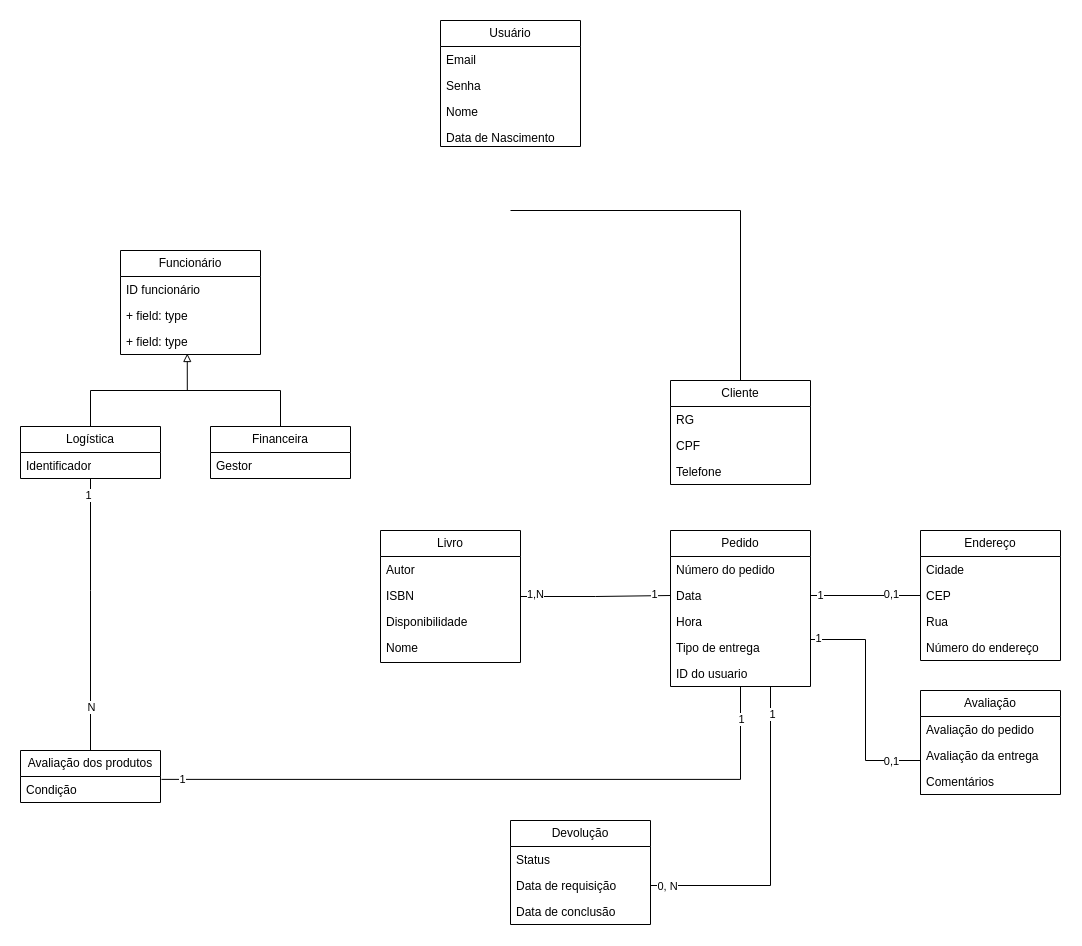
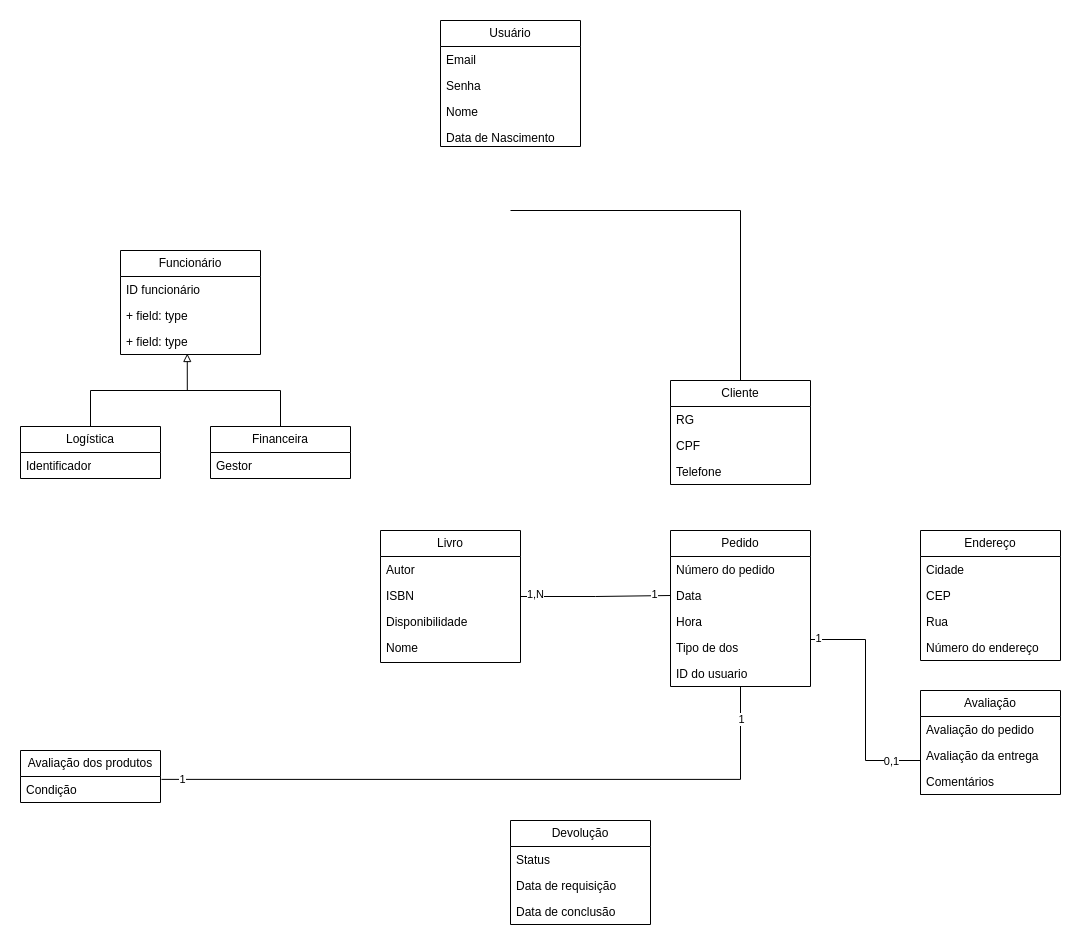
  <mxCell id="0" />
  <mxCell id="1" parent="0" />
  <mxCell id="2" value="Usuário" style="swimlane;fontStyle=0;childLayout=stackLayout;horizontal=1;startSize=26;fillColor=none;horizontalStack=0;resizeParent=1;resizeParentMax=0;resizeLast=0;collapsible=1;marginBottom=0;whiteSpace=wrap;html=1;" vertex="1" parent="1"><mxGeometry x="440" y="20" width="140" height="126" as="geometry" /></mxCell>
  <mxCell id="3" value="Email" style="text;strokeColor=none;fillColor=none;align=left;verticalAlign=top;spacingLeft=4;spacingRight=4;overflow=hidden;rotatable=0;points=[[0,0.5],[1,0.5]];portConstraint=eastwest;whiteSpace=wrap;html=1;" vertex="1" parent="2"><mxGeometry y="26" width="140" height="26" as="geometry" /></mxCell>
  <mxCell id="4" value="Senha&lt;div&gt;&lt;br&gt;&lt;/div&gt;" style="text;strokeColor=none;fillColor=none;align=left;verticalAlign=top;spacingLeft=4;spacingRight=4;overflow=hidden;rotatable=0;points=[[0,0.5],[1,0.5]];portConstraint=eastwest;whiteSpace=wrap;html=1;" vertex="1" parent="2"><mxGeometry y="52" width="140" height="26" as="geometry" /></mxCell>
  <mxCell id="5" value="Nome" style="text;strokeColor=none;fillColor=none;align=left;verticalAlign=top;spacingLeft=4;spacingRight=4;overflow=hidden;rotatable=0;points=[[0,0.5],[1,0.5]];portConstraint=eastwest;whiteSpace=wrap;html=1;" vertex="1" parent="2"><mxGeometry y="78" width="140" height="26" as="geometry" /></mxCell>
  <mxCell id="6" value="Data de Nascimento&amp;nbsp;" style="text;strokeColor=none;fillColor=none;align=left;verticalAlign=top;spacingLeft=4;spacingRight=4;overflow=hidden;rotatable=0;points=[[0,0.5],[1,0.5]];portConstraint=eastwest;whiteSpace=wrap;html=1;" vertex="1" parent="2"><mxGeometry y="104" width="140" height="22" as="geometry" /></mxCell>
  <mxCell id="7" value="Pedido" style="swimlane;fontStyle=0;childLayout=stackLayout;horizontal=1;startSize=26;fillColor=none;horizontalStack=0;resizeParent=1;resizeParentMax=0;resizeLast=0;collapsible=1;marginBottom=0;whiteSpace=wrap;html=1;" vertex="1" parent="1"><mxGeometry x="670" y="530" width="140" height="156" as="geometry" /></mxCell>
  <mxCell id="8" value="Número do pedido" style="text;strokeColor=none;fillColor=none;align=left;verticalAlign=top;spacingLeft=4;spacingRight=4;overflow=hidden;rotatable=0;points=[[0,0.5],[1,0.5]];portConstraint=eastwest;whiteSpace=wrap;html=1;" vertex="1" parent="7"><mxGeometry y="26" width="140" height="26" as="geometry" /></mxCell>
  <mxCell id="9" value="Data&amp;nbsp;" style="text;strokeColor=none;fillColor=none;align=left;verticalAlign=top;spacingLeft=4;spacingRight=4;overflow=hidden;rotatable=0;points=[[0,0.5],[1,0.5]];portConstraint=eastwest;whiteSpace=wrap;html=1;" vertex="1" parent="7"><mxGeometry y="52" width="140" height="26" as="geometry" /></mxCell>
  <mxCell id="10" value="Hora" style="text;strokeColor=none;fillColor=none;align=left;verticalAlign=top;spacingLeft=4;spacingRight=4;overflow=hidden;rotatable=0;points=[[0,0.5],[1,0.5]];portConstraint=eastwest;whiteSpace=wrap;html=1;" vertex="1" parent="7"><mxGeometry y="78" width="140" height="26" as="geometry" /></mxCell>
- <mxCell id="11" value="Tipo de entrega" style="text;strokeColor=none;fillColor=none;align=left;verticalAlign=top;spacingLeft=4;spacingRight=4;overflow=hidden;rotatable=0;points=[[0,0.5],[1,0.5]];portConstraint=eastwest;whiteSpace=wrap;html=1;" vertex="1" parent="7"><mxGeometry y="104" width="140" height="26" as="geometry" /></mxCell>
+ <mxCell id="11" value="Tipo de dos" style="text;strokeColor=none;fillColor=none;align=left;verticalAlign=top;spacingLeft=4;spacingRight=4;overflow=hidden;rotatable=0;points=[[0,0.5],[1,0.5]];portConstraint=eastwest;whiteSpace=wrap;html=1;" vertex="1" parent="7"><mxGeometry y="104" width="140" height="26" as="geometry" /></mxCell>
  <mxCell id="12" value="ID do usuario" style="text;strokeColor=none;fillColor=none;align=left;verticalAlign=top;spacingLeft=4;spacingRight=4;overflow=hidden;rotatable=0;points=[[0,0.5],[1,0.5]];portConstraint=eastwest;whiteSpace=wrap;html=1;" vertex="1" parent="7"><mxGeometry y="130" width="140" height="26" as="geometry" /></mxCell>
  <mxCell id="13" value="Endereço" style="swimlane;fontStyle=0;childLayout=stackLayout;horizontal=1;startSize=26;fillColor=none;horizontalStack=0;resizeParent=1;resizeParentMax=0;resizeLast=0;collapsible=1;marginBottom=0;whiteSpace=wrap;html=1;" vertex="1" parent="1"><mxGeometry x="920" y="530" width="140" height="130" as="geometry" /></mxCell>
  <mxCell id="14" value="Cidade" style="text;strokeColor=none;fillColor=none;align=left;verticalAlign=top;spacingLeft=4;spacingRight=4;overflow=hidden;rotatable=0;points=[[0,0.5],[1,0.5]];portConstraint=eastwest;whiteSpace=wrap;html=1;" vertex="1" parent="13"><mxGeometry y="26" width="140" height="26" as="geometry" /></mxCell>
  <mxCell id="15" value="CEP" style="text;strokeColor=none;fillColor=none;align=left;verticalAlign=top;spacingLeft=4;spacingRight=4;overflow=hidden;rotatable=0;points=[[0,0.5],[1,0.5]];portConstraint=eastwest;whiteSpace=wrap;html=1;" vertex="1" parent="13"><mxGeometry y="52" width="140" height="26" as="geometry" /></mxCell>
  <mxCell id="16" value="Rua" style="text;strokeColor=none;fillColor=none;align=left;verticalAlign=top;spacingLeft=4;spacingRight=4;overflow=hidden;rotatable=0;points=[[0,0.5],[1,0.5]];portConstraint=eastwest;whiteSpace=wrap;html=1;" vertex="1" parent="13"><mxGeometry y="78" width="140" height="26" as="geometry" /></mxCell>
  <mxCell id="17" value="Número do endereço" style="text;strokeColor=none;fillColor=none;align=left;verticalAlign=top;spacingLeft=4;spacingRight=4;overflow=hidden;rotatable=0;points=[[0,0.5],[1,0.5]];portConstraint=eastwest;whiteSpace=wrap;html=1;" vertex="1" parent="13"><mxGeometry y="104" width="140" height="26" as="geometry" /></mxCell>
  <mxCell id="18" value="Avaliação" style="swimlane;fontStyle=0;childLayout=stackLayout;horizontal=1;startSize=26;fillColor=none;horizontalStack=0;resizeParent=1;resizeParentMax=0;resizeLast=0;collapsible=1;marginBottom=0;whiteSpace=wrap;html=1;" vertex="1" parent="1"><mxGeometry x="920" y="690" width="140" height="104" as="geometry" /></mxCell>
  <mxCell id="19" value="Avaliação do pedido" style="text;strokeColor=none;fillColor=none;align=left;verticalAlign=top;spacingLeft=4;spacingRight=4;overflow=hidden;rotatable=0;points=[[0,0.5],[1,0.5]];portConstraint=eastwest;whiteSpace=wrap;html=1;" vertex="1" parent="18"><mxGeometry y="26" width="140" height="26" as="geometry" /></mxCell>
  <mxCell id="20" value="Avaliação da entrega" style="text;strokeColor=none;fillColor=none;align=left;verticalAlign=top;spacingLeft=4;spacingRight=4;overflow=hidden;rotatable=0;points=[[0,0.5],[1,0.5]];portConstraint=eastwest;whiteSpace=wrap;html=1;" vertex="1" parent="18"><mxGeometry y="52" width="140" height="26" as="geometry" /></mxCell>
  <mxCell id="21" value="Comentários&lt;div&gt;&lt;br&gt;&lt;/div&gt;" style="text;strokeColor=none;fillColor=none;align=left;verticalAlign=top;spacingLeft=4;spacingRight=4;overflow=hidden;rotatable=0;points=[[0,0.5],[1,0.5]];portConstraint=eastwest;whiteSpace=wrap;html=1;" vertex="1" parent="18"><mxGeometry y="78" width="140" height="26" as="geometry" /></mxCell>
  <mxCell id="22" style="edgeStyle=orthogonalEdgeStyle;rounded=0;orthogonalLoop=1;jettySize=auto;html=1;endArrow=none;endFill=0;" edge="1" parent="1" source="25"><mxGeometry relative="1" as="geometry"><mxPoint x="670" y="595" as="targetPoint" /></mxGeometry></mxCell>
  <mxCell id="23" value="1,N" style="edgeLabel;html=1;align=center;verticalAlign=middle;resizable=0;points=[];" vertex="1" connectable="0" parent="22"><mxGeometry x="-0.809" y="3" relative="1" as="geometry"><mxPoint as="offset" /></mxGeometry></mxCell>
  <mxCell id="24" value="1" style="edgeLabel;html=1;align=center;verticalAlign=middle;resizable=0;points=[];" vertex="1" connectable="0" parent="22"><mxGeometry x="0.782" y="2" relative="1" as="geometry"><mxPoint as="offset" /></mxGeometry></mxCell>
  <mxCell id="25" value="Livro" style="swimlane;fontStyle=0;childLayout=stackLayout;horizontal=1;startSize=26;fillColor=none;horizontalStack=0;resizeParent=1;resizeParentMax=0;resizeLast=0;collapsible=1;marginBottom=0;whiteSpace=wrap;html=1;" vertex="1" parent="1"><mxGeometry x="380" y="530" width="140" height="132" as="geometry" /></mxCell>
  <mxCell id="26" value="Autor" style="text;strokeColor=none;fillColor=none;align=left;verticalAlign=top;spacingLeft=4;spacingRight=4;overflow=hidden;rotatable=0;points=[[0,0.5],[1,0.5]];portConstraint=eastwest;whiteSpace=wrap;html=1;" vertex="1" parent="25"><mxGeometry y="26" width="140" height="26" as="geometry" /></mxCell>
  <mxCell id="27" value="ISBN" style="text;strokeColor=none;fillColor=none;align=left;verticalAlign=top;spacingLeft=4;spacingRight=4;overflow=hidden;rotatable=0;points=[[0,0.5],[1,0.5]];portConstraint=eastwest;whiteSpace=wrap;html=1;" vertex="1" parent="25"><mxGeometry y="52" width="140" height="26" as="geometry" /></mxCell>
  <mxCell id="28" value="Disponibilidade" style="text;strokeColor=none;fillColor=none;align=left;verticalAlign=top;spacingLeft=4;spacingRight=4;overflow=hidden;rotatable=0;points=[[0,0.5],[1,0.5]];portConstraint=eastwest;whiteSpace=wrap;html=1;" vertex="1" parent="25"><mxGeometry y="78" width="140" height="26" as="geometry" /></mxCell>
  <mxCell id="29" value="Nome" style="text;strokeColor=none;fillColor=none;align=left;verticalAlign=top;spacingLeft=4;spacingRight=4;overflow=hidden;rotatable=0;points=[[0,0.5],[1,0.5]];portConstraint=eastwest;whiteSpace=wrap;html=1;" vertex="1" parent="25"><mxGeometry y="104" width="140" height="26" as="geometry" /></mxCell>
  <mxCell id="30" value="&lt;div&gt;&lt;br&gt;&lt;/div&gt;" style="text;strokeColor=none;fillColor=none;align=left;verticalAlign=top;spacingLeft=4;spacingRight=4;overflow=hidden;rotatable=0;points=[[0,0.5],[1,0.5]];portConstraint=eastwest;whiteSpace=wrap;html=1;" vertex="1" parent="25"><mxGeometry y="130" width="140" height="2" as="geometry" /></mxCell>
- <mxCell id="31" style="edgeStyle=orthogonalEdgeStyle;rounded=0;orthogonalLoop=1;jettySize=auto;html=1;entryX=0;entryY=0.5;entryDx=0;entryDy=0;endArrow=none;endFill=0;" edge="1" parent="1" source="9" target="15"><mxGeometry relative="1" as="geometry" /></mxCell>
- <mxCell id="32" value="1" style="edgeLabel;html=1;align=center;verticalAlign=middle;resizable=0;points=[];" vertex="1" connectable="0" parent="31"><mxGeometry x="-0.831" y="1" relative="1" as="geometry"><mxPoint as="offset" /></mxGeometry></mxCell>
- <mxCell id="33" value="0,1" style="edgeLabel;html=1;align=center;verticalAlign=middle;resizable=0;points=[];" vertex="1" connectable="0" parent="31"><mxGeometry x="0.457" y="2" relative="1" as="geometry"><mxPoint as="offset" /></mxGeometry></mxCell>
  <mxCell id="34" style="edgeStyle=orthogonalEdgeStyle;rounded=0;orthogonalLoop=1;jettySize=auto;html=1;entryX=0;entryY=0.5;entryDx=0;entryDy=0;exitX=1;exitY=0.5;exitDx=0;exitDy=0;endArrow=none;endFill=0;" edge="1" parent="1"><mxGeometry relative="1" as="geometry"><mxPoint x="810" y="634" as="sourcePoint" /><mxPoint x="920" y="794" as="targetPoint" /><Array as="points"><mxPoint x="810" y="639" /><mxPoint x="865" y="639" /><mxPoint x="865" y="760" /><mxPoint x="920" y="760" /></Array></mxGeometry></mxCell>
  <mxCell id="35" value="1" style="edgeLabel;html=1;align=center;verticalAlign=middle;resizable=0;points=[];" vertex="1" connectable="0" parent="34"><mxGeometry x="-0.911" y="2" relative="1" as="geometry"><mxPoint as="offset" /></mxGeometry></mxCell>
  <mxCell id="36" value="0,1" style="edgeLabel;html=1;align=center;verticalAlign=middle;resizable=0;points=[];" vertex="1" connectable="0" parent="34"><mxGeometry x="0.523" relative="1" as="geometry"><mxPoint as="offset" /></mxGeometry></mxCell>
  <mxCell id="37" value="Funcionário" style="swimlane;fontStyle=0;childLayout=stackLayout;horizontal=1;startSize=26;fillColor=none;horizontalStack=0;resizeParent=1;resizeParentMax=0;resizeLast=0;collapsible=1;marginBottom=0;whiteSpace=wrap;html=1;" vertex="1" parent="1"><mxGeometry x="120" y="250" width="140" height="104" as="geometry" /></mxCell>
  <mxCell id="38" value="ID funcionário" style="text;strokeColor=none;fillColor=none;align=left;verticalAlign=top;spacingLeft=4;spacingRight=4;overflow=hidden;rotatable=0;points=[[0,0.5],[1,0.5]];portConstraint=eastwest;whiteSpace=wrap;html=1;" vertex="1" parent="37"><mxGeometry y="26" width="140" height="26" as="geometry" /></mxCell>
  <mxCell id="39" value="+ field: type" style="text;strokeColor=none;fillColor=none;align=left;verticalAlign=top;spacingLeft=4;spacingRight=4;overflow=hidden;rotatable=0;points=[[0,0.5],[1,0.5]];portConstraint=eastwest;whiteSpace=wrap;html=1;" vertex="1" parent="37"><mxGeometry y="52" width="140" height="26" as="geometry" /></mxCell>
  <mxCell id="40" value="+ field: type" style="text;strokeColor=none;fillColor=none;align=left;verticalAlign=top;spacingLeft=4;spacingRight=4;overflow=hidden;rotatable=0;points=[[0,0.5],[1,0.5]];portConstraint=eastwest;whiteSpace=wrap;html=1;" vertex="1" parent="37"><mxGeometry y="78" width="140" height="26" as="geometry" /></mxCell>
  <mxCell id="41" value="Logística" style="swimlane;fontStyle=0;childLayout=stackLayout;horizontal=1;startSize=26;fillColor=none;horizontalStack=0;resizeParent=1;resizeParentMax=0;resizeLast=0;collapsible=1;marginBottom=0;whiteSpace=wrap;html=1;" vertex="1" parent="1"><mxGeometry x="20" y="426" width="140" height="52" as="geometry" /></mxCell>
  <mxCell id="42" value="Identificador" style="text;strokeColor=none;fillColor=none;align=left;verticalAlign=top;spacingLeft=4;spacingRight=4;overflow=hidden;rotatable=0;points=[[0,0.5],[1,0.5]];portConstraint=eastwest;whiteSpace=wrap;html=1;" vertex="1" parent="41"><mxGeometry y="26" width="140" height="26" as="geometry" /></mxCell>
  <mxCell id="43" value="Financeira" style="swimlane;fontStyle=0;childLayout=stackLayout;horizontal=1;startSize=26;fillColor=none;horizontalStack=0;resizeParent=1;resizeParentMax=0;resizeLast=0;collapsible=1;marginBottom=0;whiteSpace=wrap;html=1;" vertex="1" parent="1"><mxGeometry x="210" y="426" width="140" height="52" as="geometry" /></mxCell>
  <mxCell id="44" value="Gestor" style="text;strokeColor=none;fillColor=none;align=left;verticalAlign=top;spacingLeft=4;spacingRight=4;overflow=hidden;rotatable=0;points=[[0,0.5],[1,0.5]];portConstraint=eastwest;whiteSpace=wrap;html=1;" vertex="1" parent="43"><mxGeometry y="26" width="140" height="26" as="geometry" /></mxCell>
  <mxCell id="45" style="edgeStyle=orthogonalEdgeStyle;rounded=0;orthogonalLoop=1;jettySize=auto;html=1;endArrow=none;endFill=0;" edge="1" parent="1" source="46"><mxGeometry relative="1" as="geometry"><mxPoint x="510" y="210" as="targetPoint" /><Array as="points"><mxPoint x="740" y="210" /></Array></mxGeometry></mxCell>
  <mxCell id="46" value="Cliente" style="swimlane;fontStyle=0;childLayout=stackLayout;horizontal=1;startSize=26;fillColor=none;horizontalStack=0;resizeParent=1;resizeParentMax=0;resizeLast=0;collapsible=1;marginBottom=0;whiteSpace=wrap;html=1;" vertex="1" parent="1"><mxGeometry x="670" y="380" width="140" height="104" as="geometry" /></mxCell>
  <mxCell id="47" value="RG" style="text;strokeColor=none;fillColor=none;align=left;verticalAlign=top;spacingLeft=4;spacingRight=4;overflow=hidden;rotatable=0;points=[[0,0.5],[1,0.5]];portConstraint=eastwest;whiteSpace=wrap;html=1;" vertex="1" parent="46"><mxGeometry y="26" width="140" height="26" as="geometry" /></mxCell>
  <mxCell id="48" value="CPF" style="text;strokeColor=none;fillColor=none;align=left;verticalAlign=top;spacingLeft=4;spacingRight=4;overflow=hidden;rotatable=0;points=[[0,0.5],[1,0.5]];portConstraint=eastwest;whiteSpace=wrap;html=1;" vertex="1" parent="46"><mxGeometry y="52" width="140" height="26" as="geometry" /></mxCell>
  <mxCell id="49" value="Telefone" style="text;strokeColor=none;fillColor=none;align=left;verticalAlign=top;spacingLeft=4;spacingRight=4;overflow=hidden;rotatable=0;points=[[0,0.5],[1,0.5]];portConstraint=eastwest;whiteSpace=wrap;html=1;" vertex="1" parent="46"><mxGeometry y="78" width="140" height="26" as="geometry" /></mxCell>
  <mxCell id="50" value="Avaliação dos produtos" style="swimlane;fontStyle=0;childLayout=stackLayout;horizontal=1;startSize=26;fillColor=none;horizontalStack=0;resizeParent=1;resizeParentMax=0;resizeLast=0;collapsible=1;marginBottom=0;whiteSpace=wrap;html=1;" vertex="1" parent="1"><mxGeometry x="20" y="750" width="140" height="52" as="geometry" /></mxCell>
  <mxCell id="51" value="Condição" style="text;strokeColor=none;fillColor=none;align=left;verticalAlign=top;spacingLeft=4;spacingRight=4;overflow=hidden;rotatable=0;points=[[0,0.5],[1,0.5]];portConstraint=eastwest;whiteSpace=wrap;html=1;" vertex="1" parent="50"><mxGeometry y="26" width="140" height="26" as="geometry" /></mxCell>
  <mxCell id="52" style="edgeStyle=orthogonalEdgeStyle;rounded=0;orthogonalLoop=1;jettySize=auto;html=1;entryX=1.007;entryY=0.111;entryDx=0;entryDy=0;entryPerimeter=0;endArrow=none;endFill=0;" edge="1" parent="1" source="12" target="51"><mxGeometry relative="1" as="geometry"><Array as="points"><mxPoint x="740" y="779" /></Array></mxGeometry></mxCell>
  <mxCell id="53" value="1" style="edgeLabel;html=1;align=center;verticalAlign=middle;resizable=0;points=[];" vertex="1" connectable="0" parent="52"><mxGeometry x="-0.906" relative="1" as="geometry"><mxPoint as="offset" /></mxGeometry></mxCell>
  <mxCell id="54" value="1" style="edgeLabel;html=1;align=center;verticalAlign=middle;resizable=0;points=[];" vertex="1" connectable="0" parent="52"><mxGeometry x="0.937" relative="1" as="geometry"><mxPoint as="offset" /></mxGeometry></mxCell>
- <mxCell id="55" style="edgeStyle=orthogonalEdgeStyle;rounded=0;orthogonalLoop=1;jettySize=auto;html=1;entryX=0.5;entryY=0;entryDx=0;entryDy=0;endArrow=none;endFill=0;" edge="1" parent="1" source="42" target="50"><mxGeometry relative="1" as="geometry"><Array as="points"><mxPoint x="90" y="590" /><mxPoint x="90" y="590" /></Array></mxGeometry></mxCell>
- <mxCell id="56" value="1" style="edgeLabel;html=1;align=center;verticalAlign=middle;resizable=0;points=[];" vertex="1" connectable="0" parent="55"><mxGeometry x="-0.876" y="-3" relative="1" as="geometry"><mxPoint y="-1" as="offset" /></mxGeometry></mxCell>
- <mxCell id="57" value="N" style="edgeLabel;html=1;align=center;verticalAlign=middle;resizable=0;points=[];" vertex="1" connectable="0" parent="55"><mxGeometry x="0.685" relative="1" as="geometry"><mxPoint y="-1" as="offset" /></mxGeometry></mxCell>
  <mxCell id="58" style="edgeStyle=orthogonalEdgeStyle;rounded=0;orthogonalLoop=1;jettySize=auto;html=1;entryX=0.477;entryY=0.962;entryDx=0;entryDy=0;entryPerimeter=0;endArrow=block;endFill=0;strokeColor=#000000;" edge="1" parent="1" source="41" target="40"><mxGeometry relative="1" as="geometry" /></mxCell>
  <mxCell id="59" style="edgeStyle=orthogonalEdgeStyle;rounded=0;orthogonalLoop=1;jettySize=auto;html=1;endArrow=none;endFill=0;" edge="1" parent="1" source="43"><mxGeometry relative="1" as="geometry"><mxPoint x="180" y="390" as="targetPoint" /><Array as="points"><mxPoint x="280" y="390" /><mxPoint x="186" y="390" /></Array></mxGeometry></mxCell>
  <mxCell id="60" value="Devolução" style="swimlane;fontStyle=0;childLayout=stackLayout;horizontal=1;startSize=26;fillColor=none;horizontalStack=0;resizeParent=1;resizeParentMax=0;resizeLast=0;collapsible=1;marginBottom=0;whiteSpace=wrap;html=1;" vertex="1" parent="1"><mxGeometry x="510" y="820" width="140" height="104" as="geometry" /></mxCell>
  <mxCell id="61" value="Status" style="text;strokeColor=none;fillColor=none;align=left;verticalAlign=top;spacingLeft=4;spacingRight=4;overflow=hidden;rotatable=0;points=[[0,0.5],[1,0.5]];portConstraint=eastwest;whiteSpace=wrap;html=1;" vertex="1" parent="60"><mxGeometry y="26" width="140" height="26" as="geometry" /></mxCell>
  <mxCell id="62" value="Data de requisição&amp;nbsp;" style="text;strokeColor=none;fillColor=none;align=left;verticalAlign=top;spacingLeft=4;spacingRight=4;overflow=hidden;rotatable=0;points=[[0,0.5],[1,0.5]];portConstraint=eastwest;whiteSpace=wrap;html=1;" vertex="1" parent="60"><mxGeometry y="52" width="140" height="26" as="geometry" /></mxCell>
  <mxCell id="63" value="Data de conclusão" style="text;strokeColor=none;fillColor=none;align=left;verticalAlign=top;spacingLeft=4;spacingRight=4;overflow=hidden;rotatable=0;points=[[0,0.5],[1,0.5]];portConstraint=eastwest;whiteSpace=wrap;html=1;" vertex="1" parent="60"><mxGeometry y="78" width="140" height="26" as="geometry" /></mxCell>
- <mxCell id="64" style="edgeStyle=orthogonalEdgeStyle;rounded=0;orthogonalLoop=1;jettySize=auto;html=1;entryX=1;entryY=0.5;entryDx=0;entryDy=0;endArrow=none;endFill=0;" edge="1" parent="1" source="12" target="62"><mxGeometry relative="1" as="geometry"><Array as="points"><mxPoint x="770" y="885" /></Array></mxGeometry></mxCell>
- <mxCell id="65" value="1" style="edgeLabel;html=1;align=center;verticalAlign=middle;resizable=0;points=[];" vertex="1" connectable="0" parent="64"><mxGeometry x="-0.831" y="1" relative="1" as="geometry"><mxPoint as="offset" /></mxGeometry></mxCell>
- <mxCell id="66" value="0, N" style="edgeLabel;html=1;align=center;verticalAlign=middle;resizable=0;points=[];" vertex="1" connectable="0" parent="64"><mxGeometry x="0.9" relative="1" as="geometry"><mxPoint as="offset" /></mxGeometry></mxCell>
